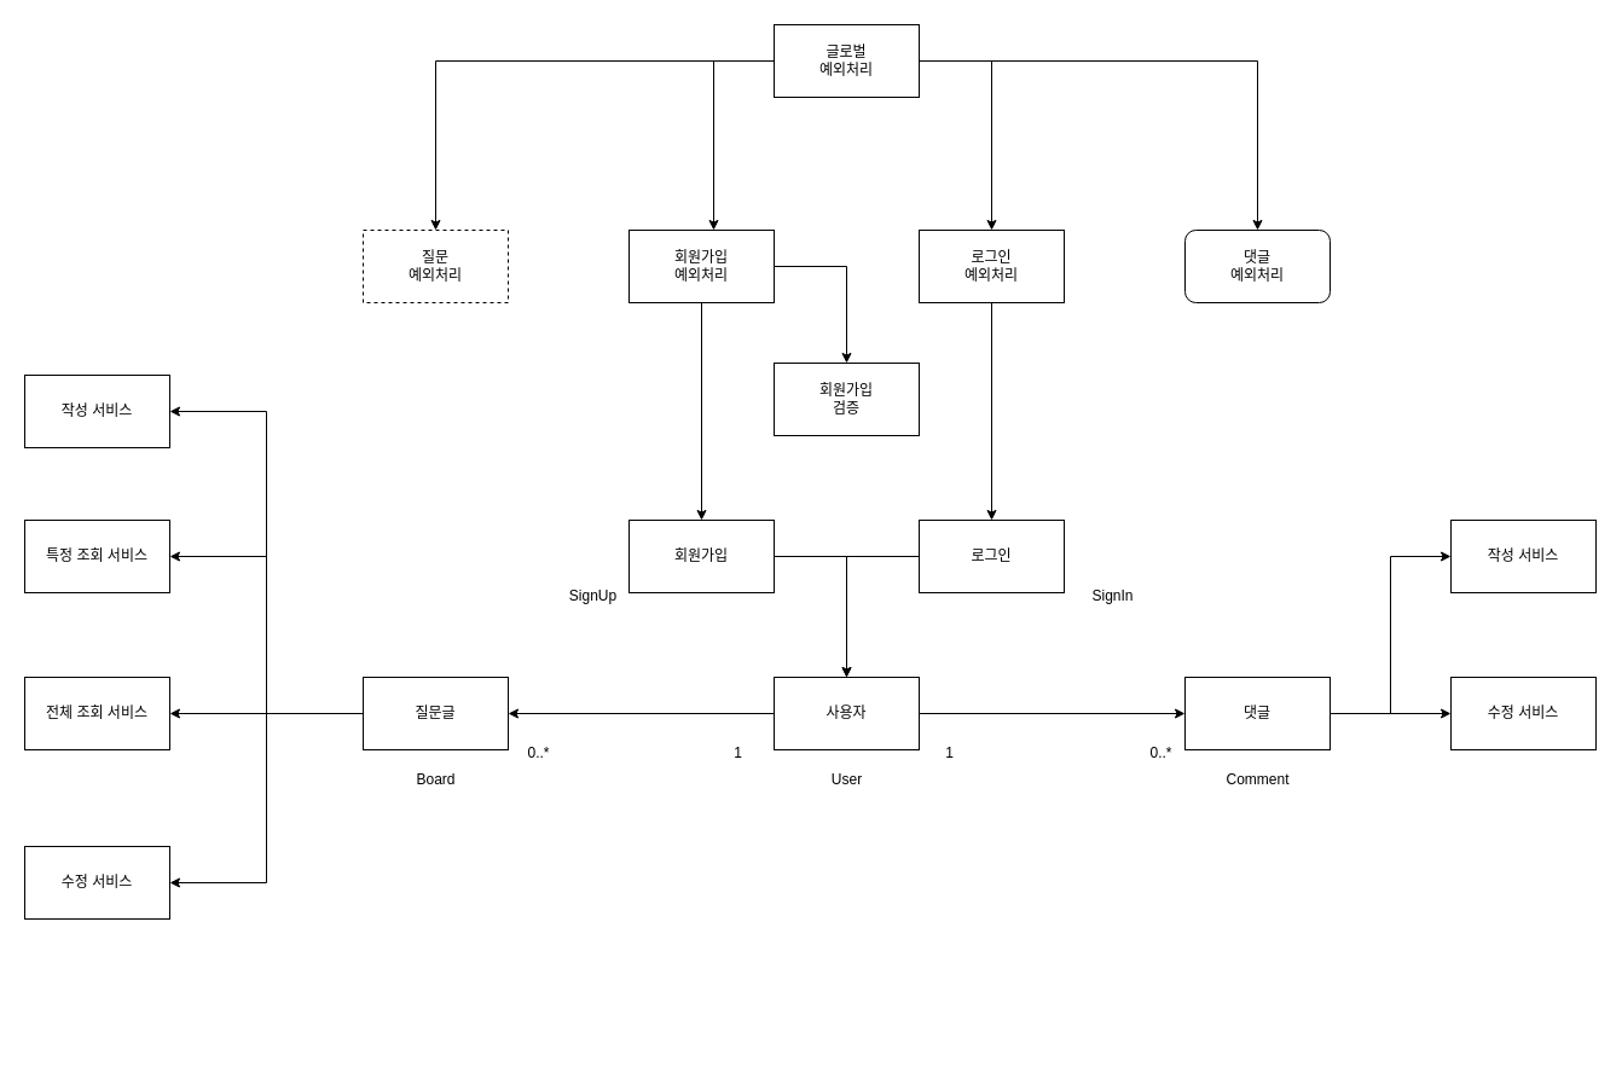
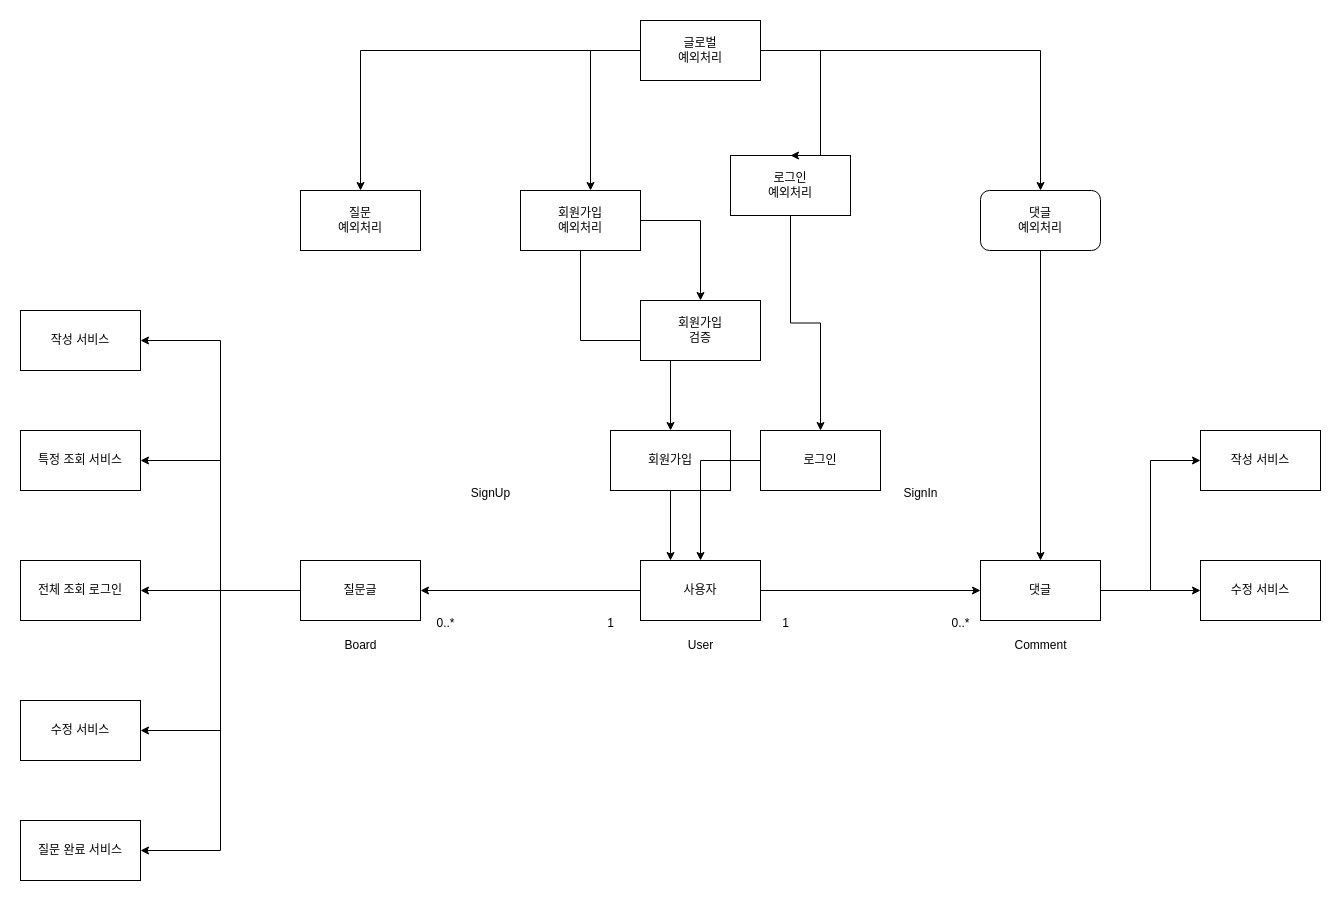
  <mxCell id="0" />
  <mxCell id="1" parent="0" />
  <mxCell id="2" style="edgeStyle=orthogonalEdgeStyle;rounded=0;orthogonalLoop=1;jettySize=auto;html=1;" parent="1" source="4" target="10" edge="1"><mxGeometry relative="1" as="geometry" /></mxCell>
  <mxCell id="3" style="edgeStyle=orthogonalEdgeStyle;rounded=0;orthogonalLoop=1;jettySize=auto;html=1;" parent="1" source="4" target="13" edge="1"><mxGeometry relative="1" as="geometry" /></mxCell>
  <mxCell id="4" value="사용자" style="rounded=0;whiteSpace=wrap;html=1;" parent="1" vertex="1"><mxGeometry x="640" y="560" width="120" height="60" as="geometry" /></mxCell>
  <mxCell id="5" style="edgeStyle=orthogonalEdgeStyle;rounded=0;orthogonalLoop=1;jettySize=auto;html=1;entryX=1;entryY=0.5;entryDx=0;entryDy=0;" parent="1" source="10" target="18" edge="1"><mxGeometry relative="1" as="geometry" /></mxCell>
  <mxCell id="6" style="edgeStyle=orthogonalEdgeStyle;rounded=0;orthogonalLoop=1;jettySize=auto;html=1;entryX=1;entryY=0.5;entryDx=0;entryDy=0;" parent="1" source="10" target="19" edge="1"><mxGeometry relative="1" as="geometry" /></mxCell>
  <mxCell id="7" style="edgeStyle=orthogonalEdgeStyle;rounded=0;orthogonalLoop=1;jettySize=auto;html=1;" parent="1" source="10" target="20" edge="1"><mxGeometry relative="1" as="geometry" /></mxCell>
  <mxCell id="8" style="edgeStyle=orthogonalEdgeStyle;rounded=0;orthogonalLoop=1;jettySize=auto;html=1;entryX=1;entryY=0.5;entryDx=0;entryDy=0;" parent="1" source="10" target="21" edge="1"><mxGeometry relative="1" as="geometry" /></mxCell>
+ <mxCell id="9" style="edgeStyle=orthogonalEdgeStyle;rounded=0;orthogonalLoop=1;jettySize=auto;html=1;entryX=1;entryY=0.5;entryDx=0;entryDy=0;" parent="1" source="10" target="22" edge="1"><mxGeometry relative="1" as="geometry" /></mxCell>
  <mxCell id="10" value="질문글" style="rounded=0;whiteSpace=wrap;html=1;" parent="1" vertex="1"><mxGeometry x="300" y="560" width="120" height="60" as="geometry" /></mxCell>
  <mxCell id="11" style="edgeStyle=orthogonalEdgeStyle;rounded=0;orthogonalLoop=1;jettySize=auto;html=1;entryX=0;entryY=0.5;entryDx=0;entryDy=0;" parent="1" source="13" target="23" edge="1"><mxGeometry relative="1" as="geometry" /></mxCell>
  <mxCell id="12" style="edgeStyle=orthogonalEdgeStyle;rounded=0;orthogonalLoop=1;jettySize=auto;html=1;" parent="1" source="13" target="24" edge="1"><mxGeometry relative="1" as="geometry" /></mxCell>
  <mxCell id="13" value="댓글" style="rounded=0;whiteSpace=wrap;html=1;" parent="1" vertex="1"><mxGeometry x="980" y="560" width="120" height="60" as="geometry" /></mxCell>
  <mxCell id="14" style="edgeStyle=orthogonalEdgeStyle;rounded=0;orthogonalLoop=1;jettySize=auto;html=1;" parent="1" source="15" target="4" edge="1"><mxGeometry relative="1" as="geometry"><Array as="points"><mxPoint x="700" y="460" /></Array></mxGeometry></mxCell>
- <mxCell id="15" value="회원가입" style="rounded=0;whiteSpace=wrap;html=1;" parent="1" vertex="1"><mxGeometry x="520" y="430" width="120" height="60" as="geometry" /></mxCell>
+ <mxCell id="15" value="회원가입" style="rounded=0;whiteSpace=wrap;html=1;" parent="1" vertex="1"><mxGeometry x="610" y="430" width="120" height="60" as="geometry" /></mxCell>
  <mxCell id="16" style="edgeStyle=orthogonalEdgeStyle;rounded=0;orthogonalLoop=1;jettySize=auto;html=1;" parent="1" source="17" target="4" edge="1"><mxGeometry relative="1" as="geometry"><Array as="points"><mxPoint x="700" y="460" /></Array></mxGeometry></mxCell>
  <mxCell id="17" value="로그인" style="rounded=0;whiteSpace=wrap;html=1;" parent="1" vertex="1"><mxGeometry x="760" y="430" width="120" height="60" as="geometry" /></mxCell>
  <mxCell id="18" value="작성 서비스" style="rounded=0;whiteSpace=wrap;html=1;" parent="1" vertex="1"><mxGeometry x="20" y="310" width="120" height="60" as="geometry" /></mxCell>
  <mxCell id="19" value="특정 조회 서비스" style="rounded=0;whiteSpace=wrap;html=1;" parent="1" vertex="1"><mxGeometry x="20" y="430" width="120" height="60" as="geometry" /></mxCell>
- <mxCell id="20" value="전체 조회 서비스" style="rounded=0;whiteSpace=wrap;html=1;" parent="1" vertex="1"><mxGeometry x="20" y="560" width="120" height="60" as="geometry" /></mxCell>
+ <mxCell id="20" value="전체 조회 로그인" style="rounded=0;whiteSpace=wrap;html=1;" parent="1" vertex="1"><mxGeometry x="20" y="560" width="120" height="60" as="geometry" /></mxCell>
  <mxCell id="21" value="수정 서비스" style="rounded=0;whiteSpace=wrap;html=1;" parent="1" vertex="1"><mxGeometry x="20" y="700" width="120" height="60" as="geometry" /></mxCell>
+ <mxCell id="22" value="질문 완료 서비스" style="rounded=0;whiteSpace=wrap;html=1;" parent="1" vertex="1"><mxGeometry x="20" y="820" width="120" height="60" as="geometry" /></mxCell>
  <mxCell id="23" value="작성 서비스" style="rounded=0;whiteSpace=wrap;html=1;" parent="1" vertex="1"><mxGeometry x="1200" y="430" width="120" height="60" as="geometry" /></mxCell>
  <mxCell id="24" value="수정 서비스" style="rounded=0;whiteSpace=wrap;html=1;" parent="1" vertex="1"><mxGeometry x="1200" y="560" width="120" height="60" as="geometry" /></mxCell>
+ <mxCell id="25" style="edgeStyle=orthogonalEdgeStyle;rounded=0;orthogonalLoop=1;jettySize=auto;html=1;" parent="1" source="26" target="13" edge="1"><mxGeometry relative="1" as="geometry" /></mxCell>
  <mxCell id="26" value="댓글&lt;br&gt;예외처리" style="whiteSpace=wrap;html=1;rounded=1;" parent="1" vertex="1"><mxGeometry x="980" y="190" width="120" height="60" as="geometry" /></mxCell>
- <mxCell id="27" value="질문 &lt;br&gt;예외처리" style="rounded=0;whiteSpace=wrap;html=1;dashed=1;" parent="1" vertex="1"><mxGeometry x="300" y="190" width="120" height="60" as="geometry" /></mxCell>
+ <mxCell id="27" value="질문 &lt;br&gt;예외처리" style="rounded=0;whiteSpace=wrap;html=1;" parent="1" vertex="1"><mxGeometry x="300" y="190" width="120" height="60" as="geometry" /></mxCell>
  <mxCell id="28" style="edgeStyle=orthogonalEdgeStyle;rounded=0;orthogonalLoop=1;jettySize=auto;html=1;" parent="1" source="30" target="15" edge="1"><mxGeometry relative="1" as="geometry" /></mxCell>
  <mxCell id="29" style="edgeStyle=orthogonalEdgeStyle;rounded=0;orthogonalLoop=1;jettySize=auto;html=1;entryX=0.5;entryY=0;entryDx=0;entryDy=0;" parent="1" source="30" target="43" edge="1"><mxGeometry relative="1" as="geometry"><Array as="points"><mxPoint x="700" y="220" /></Array></mxGeometry></mxCell>
  <mxCell id="30" value="회원가입&lt;br&gt;예외처리" style="rounded=0;whiteSpace=wrap;html=1;" parent="1" vertex="1"><mxGeometry x="520" y="190" width="120" height="60" as="geometry" /></mxCell>
  <mxCell id="31" style="edgeStyle=orthogonalEdgeStyle;rounded=0;orthogonalLoop=1;jettySize=auto;html=1;" parent="1" source="32" target="17" edge="1"><mxGeometry relative="1" as="geometry" /></mxCell>
- <mxCell id="32" value="로그인&lt;br&gt;예외처리" style="rounded=0;whiteSpace=wrap;html=1;" parent="1" vertex="1"><mxGeometry x="760" y="190" width="120" height="60" as="geometry" /></mxCell>
+ <mxCell id="32" value="로그인&lt;br&gt;예외처리" style="rounded=0;whiteSpace=wrap;html=1;" parent="1" vertex="1"><mxGeometry x="730" y="155" width="120" height="60" as="geometry" /></mxCell>
  <mxCell id="33" style="edgeStyle=orthogonalEdgeStyle;rounded=0;orthogonalLoop=1;jettySize=auto;html=1;" parent="1" source="37" target="30" edge="1"><mxGeometry relative="1" as="geometry"><Array as="points"><mxPoint x="590" y="50" /></Array></mxGeometry></mxCell>
  <mxCell id="34" style="edgeStyle=orthogonalEdgeStyle;rounded=0;orthogonalLoop=1;jettySize=auto;html=1;entryX=0.5;entryY=0;entryDx=0;entryDy=0;" parent="1" source="37" target="32" edge="1"><mxGeometry relative="1" as="geometry"><Array as="points"><mxPoint x="820" y="50" /></Array></mxGeometry></mxCell>
  <mxCell id="35" style="edgeStyle=orthogonalEdgeStyle;rounded=0;orthogonalLoop=1;jettySize=auto;html=1;" parent="1" source="37" target="26" edge="1"><mxGeometry relative="1" as="geometry" /></mxCell>
  <mxCell id="36" style="edgeStyle=orthogonalEdgeStyle;rounded=0;orthogonalLoop=1;jettySize=auto;html=1;" parent="1" source="37" target="27" edge="1"><mxGeometry relative="1" as="geometry" /></mxCell>
  <mxCell id="37" value="글로벌&lt;br&gt;예외처리" style="rounded=0;whiteSpace=wrap;html=1;" parent="1" vertex="1"><mxGeometry x="640" y="20" width="120" height="60" as="geometry" /></mxCell>
  <mxCell id="38" value="SignUp" style="text;html=1;align=center;verticalAlign=middle;resizable=0;points=[];autosize=1;strokeColor=none;fillColor=none;" parent="1" vertex="1"><mxGeometry x="460" y="478" width="60" height="30" as="geometry" /></mxCell>
  <mxCell id="39" value="SignIn" style="text;html=1;align=center;verticalAlign=middle;resizable=0;points=[];autosize=1;strokeColor=none;fillColor=none;" parent="1" vertex="1"><mxGeometry x="890" y="478" width="60" height="30" as="geometry" /></mxCell>
  <mxCell id="40" value="User" style="text;html=1;align=center;verticalAlign=middle;resizable=0;points=[];autosize=1;strokeColor=none;fillColor=none;" parent="1" vertex="1"><mxGeometry x="675" y="630" width="50" height="30" as="geometry" /></mxCell>
  <mxCell id="41" value="Board" style="text;html=1;align=center;verticalAlign=middle;resizable=0;points=[];autosize=1;strokeColor=none;fillColor=none;" parent="1" vertex="1"><mxGeometry x="330" y="630" width="60" height="30" as="geometry" /></mxCell>
  <mxCell id="42" value="Comment" style="text;html=1;align=center;verticalAlign=middle;resizable=0;points=[];autosize=1;strokeColor=none;fillColor=none;" parent="1" vertex="1"><mxGeometry x="1000" y="630" width="80" height="30" as="geometry" /></mxCell>
  <mxCell id="43" value="회원가입&lt;br&gt;검증" style="rounded=0;whiteSpace=wrap;html=1;" parent="1" vertex="1"><mxGeometry x="640" y="300" width="120" height="60" as="geometry" /></mxCell>
  <mxCell id="44" value="1" style="text;html=1;align=center;verticalAlign=middle;resizable=0;points=[];autosize=1;strokeColor=none;fillColor=none;" parent="1" vertex="1"><mxGeometry x="595" y="608" width="30" height="30" as="geometry" /></mxCell>
  <mxCell id="45" value="0..*" style="text;html=1;align=center;verticalAlign=middle;resizable=0;points=[];autosize=1;strokeColor=none;fillColor=none;" parent="1" vertex="1"><mxGeometry x="425" y="608" width="40" height="30" as="geometry" /></mxCell>
  <mxCell id="46" value="0..*" style="text;html=1;align=center;verticalAlign=middle;resizable=0;points=[];autosize=1;strokeColor=none;fillColor=none;" parent="1" vertex="1"><mxGeometry x="940" y="608" width="40" height="30" as="geometry" /></mxCell>
  <mxCell id="47" value="1" style="text;html=1;align=center;verticalAlign=middle;resizable=0;points=[];autosize=1;strokeColor=none;fillColor=none;" vertex="1" parent="1"><mxGeometry x="770" y="608" width="30" height="30" as="geometry" /></mxCell>
